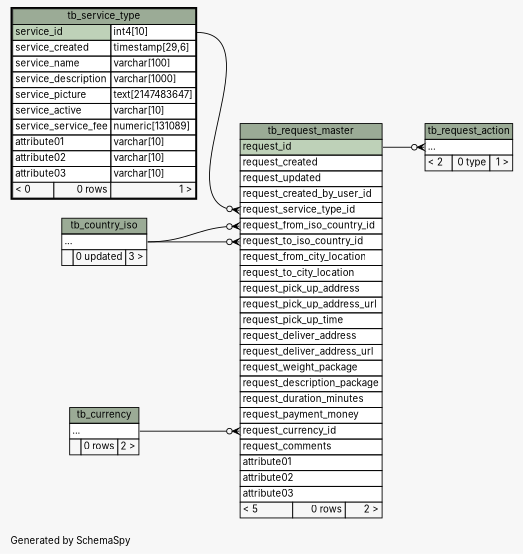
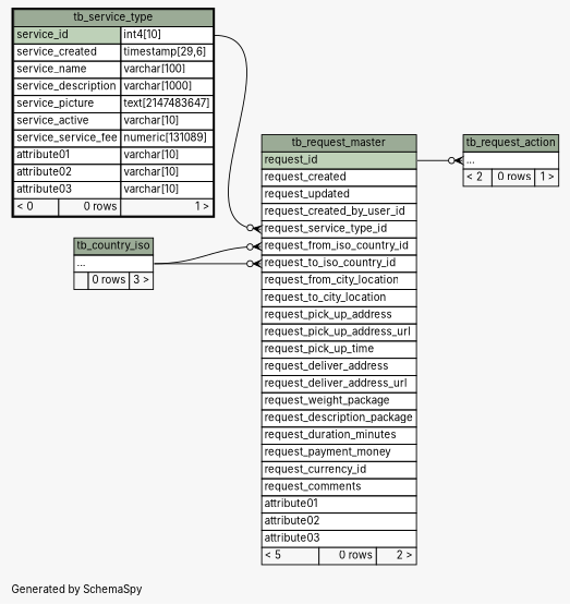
  digraph {
    bgcolor="#f7f7f7"
    fontname=Inter
    fontsize=11
    label="\nGenerated by SchemaSpy"
    labeljust=l
    nodesep=0.18
    rankdir=RL
    ranksep=0.46
    node [fontname=Inter fontsize=11 shape=plaintext]
    edge [arrowhead=none arrowsize=0.8 arrowtail=crowodot dir=back fontname=Inter headport="elipses:e"]
-   n1 [label=<     <TABLE BORDER="0" CELLBORDER="1" CELLSPACING="0" BGCOLOR="#ffffff">       <TR><TD COLSPAN="3" BGCOLOR="#9bab96" ALIGN="CENTER">tb_request_action</TD></TR>       <TR><TD PORT="elipses" COLSPAN="3" ALIGN="LEFT">...</TD></TR>       <TR><TD ALIGN="LEFT" BGCOLOR="#f7f7f7">&lt; 2</TD><TD ALIGN="RIGHT" BGCOLOR="#f7f7f7">0 type</TD><TD ALIGN="RIGHT" BGCOLOR="#f7f7f7">1 &gt;</TD></TR>     </TABLE>>]
+   n1 [label=<     <TABLE BORDER="0" CELLBORDER="1" CELLSPACING="0" BGCOLOR="#ffffff">       <TR><TD COLSPAN="3" BGCOLOR="#9bab96" ALIGN="CENTER">tb_request_action</TD></TR>       <TR><TD PORT="elipses" COLSPAN="3" ALIGN="LEFT">...</TD></TR>       <TR><TD ALIGN="LEFT" BGCOLOR="#f7f7f7">&lt; 2</TD><TD ALIGN="RIGHT" BGCOLOR="#f7f7f7">0 rows</TD><TD ALIGN="RIGHT" BGCOLOR="#f7f7f7">1 &gt;</TD></TR>     </TABLE>>]
    n2 [label=<     <TABLE BORDER="0" CELLBORDER="1" CELLSPACING="0" BGCOLOR="#ffffff">       <TR><TD COLSPAN="3" BGCOLOR="#9bab96" ALIGN="CENTER">tb_request_master</TD></TR>       <TR><TD PORT="request_id" COLSPAN="3" BGCOLOR="#bed1b8" ALIGN="LEFT">request_id</TD></TR>       <TR><TD PORT="request_created" COLSPAN="3" ALIGN="LEFT">request_created</TD></TR>       <TR><TD PORT="request_updated" COLSPAN="3" ALIGN="LEFT">request_updated</TD></TR>       <TR><TD PORT="request_created_by_user_id" COLSPAN="3" ALIGN="LEFT">request_created_by_user_id</TD></TR>       <TR><TD PORT="request_service_type_id" COLSPAN="3" ALIGN="LEFT">request_service_type_id</TD></TR>       <TR><TD PORT="request_from_iso_country_id" COLSPAN="3" ALIGN="LEFT">request_from_iso_country_id</TD></TR>       <TR><TD PORT="request_to_iso_country_id" COLSPAN="3" ALIGN="LEFT">request_to_iso_country_id</TD></TR>       <TR><TD PORT="request_from_city_location" COLSPAN="3" ALIGN="LEFT">request_from_city_location</TD></TR>       <TR><TD PORT="request_to_city_location" COLSPAN="3" ALIGN="LEFT">request_to_city_location</TD></TR>       <TR><TD PORT="request_pick_up_address" COLSPAN="3" ALIGN="LEFT">request_pick_up_address</TD></TR>       <TR><TD PORT="request_pick_up_address_url" COLSPAN="3" ALIGN="LEFT">request_pick_up_address_url</TD></TR>       <TR><TD PORT="request_pick_up_time" COLSPAN="3" ALIGN="LEFT">request_pick_up_time</TD></TR>       <TR><TD PORT="request_deliver_address" COLSPAN="3" ALIGN="LEFT">request_deliver_address</TD></TR>       <TR><TD PORT="request_deliver_address_url" COLSPAN="3" ALIGN="LEFT">request_deliver_address_url</TD></TR>       <TR><TD PORT="request_weight_package" COLSPAN="3" ALIGN="LEFT">request_weight_package</TD></TR>       <TR><TD PORT="request_description_package" COLSPAN="3" ALIGN="LEFT">request_description_package</TD></TR>       <TR><TD PORT="request_duration_minutes" COLSPAN="3" ALIGN="LEFT">request_duration_minutes</TD></TR>       <TR><TD PORT="request_payment_money" COLSPAN="3" ALIGN="LEFT">request_payment_money</TD></TR>       <TR><TD PORT="request_currency_id" COLSPAN="3" ALIGN="LEFT">request_currency_id</TD></TR>       <TR><TD PORT="request_comments" COLSPAN="3" ALIGN="LEFT">request_comments</TD></TR>       <TR><TD PORT="attribute01" COLSPAN="3" ALIGN="LEFT">attribute01</TD></TR>       <TR><TD PORT="attribute02" COLSPAN="3" ALIGN="LEFT">attribute02</TD></TR>       <TR><TD PORT="attribute03" COLSPAN="3" ALIGN="LEFT">attribute03</TD></TR>       <TR><TD ALIGN="LEFT" BGCOLOR="#f7f7f7">&lt; 5</TD><TD ALIGN="RIGHT" BGCOLOR="#f7f7f7">0 rows</TD><TD ALIGN="RIGHT" BGCOLOR="#f7f7f7">2 &gt;</TD></TR>     </TABLE>>]
-   n3 [label=<     <TABLE BORDER="0" CELLBORDER="1" CELLSPACING="0" BGCOLOR="#ffffff">       <TR><TD COLSPAN="3" BGCOLOR="#9bab96" ALIGN="CENTER">tb_country_iso</TD></TR>       <TR><TD PORT="elipses" COLSPAN="3" ALIGN="LEFT">...</TD></TR>       <TR><TD ALIGN="LEFT" BGCOLOR="#f7f7f7">  </TD><TD ALIGN="RIGHT" BGCOLOR="#f7f7f7">0 updated</TD><TD ALIGN="RIGHT" BGCOLOR="#f7f7f7">3 &gt;</TD></TR>     </TABLE>>]
-   n4 [label=<     <TABLE BORDER="0" CELLBORDER="1" CELLSPACING="0" BGCOLOR="#ffffff">       <TR><TD COLSPAN="3" BGCOLOR="#9bab96" ALIGN="CENTER">tb_currency</TD></TR>       <TR><TD PORT="elipses" COLSPAN="3" ALIGN="LEFT">...</TD></TR>       <TR><TD ALIGN="LEFT" BGCOLOR="#f7f7f7">  </TD><TD ALIGN="RIGHT" BGCOLOR="#f7f7f7">0 rows</TD><TD ALIGN="RIGHT" BGCOLOR="#f7f7f7">2 &gt;</TD></TR>     </TABLE>>]
+   n3 [label=<     <TABLE BORDER="0" CELLBORDER="1" CELLSPACING="0" BGCOLOR="#ffffff">       <TR><TD COLSPAN="3" BGCOLOR="#9bab96" ALIGN="CENTER">tb_country_iso</TD></TR>       <TR><TD PORT="elipses" COLSPAN="3" ALIGN="LEFT">...</TD></TR>       <TR><TD ALIGN="LEFT" BGCOLOR="#f7f7f7">  </TD><TD ALIGN="RIGHT" BGCOLOR="#f7f7f7">0 rows</TD><TD ALIGN="RIGHT" BGCOLOR="#f7f7f7">3 &gt;</TD></TR>     </TABLE>>]
    n5 [label=<     <TABLE BORDER="2" CELLBORDER="1" CELLSPACING="0" BGCOLOR="#ffffff">       <TR><TD COLSPAN="3" BGCOLOR="#9bab96" ALIGN="CENTER">tb_service_type</TD></TR>       <TR><TD PORT="service_id" COLSPAN="2" BGCOLOR="#bed1b8" ALIGN="LEFT">service_id</TD><TD PORT="service_id.type" ALIGN="LEFT">int4[10]</TD></TR>       <TR><TD PORT="service_created" COLSPAN="2" ALIGN="LEFT">service_created</TD><TD PORT="service_created.type" ALIGN="LEFT">timestamp[29,6]</TD></TR>       <TR><TD PORT="service_name" COLSPAN="2" ALIGN="LEFT">service_name</TD><TD PORT="service_name.type" ALIGN="LEFT">varchar[100]</TD></TR>       <TR><TD PORT="service_description" COLSPAN="2" ALIGN="LEFT">service_description</TD><TD PORT="service_description.type" ALIGN="LEFT">varchar[1000]</TD></TR>       <TR><TD PORT="service_picture" COLSPAN="2" ALIGN="LEFT">service_picture</TD><TD PORT="service_picture.type" ALIGN="LEFT">text[2147483647]</TD></TR>       <TR><TD PORT="service_active" COLSPAN="2" ALIGN="LEFT">service_active</TD><TD PORT="service_active.type" ALIGN="LEFT">varchar[10]</TD></TR>       <TR><TD PORT="service_service_fee" COLSPAN="2" ALIGN="LEFT">service_service_fee</TD><TD PORT="service_service_fee.type" ALIGN="LEFT">numeric[131089]</TD></TR>       <TR><TD PORT="attribute01" COLSPAN="2" ALIGN="LEFT">attribute01</TD><TD PORT="attribute01.type" ALIGN="LEFT">varchar[10]</TD></TR>       <TR><TD PORT="attribute02" COLSPAN="2" ALIGN="LEFT">attribute02</TD><TD PORT="attribute02.type" ALIGN="LEFT">varchar[10]</TD></TR>       <TR><TD PORT="attribute03" COLSPAN="2" ALIGN="LEFT">attribute03</TD><TD PORT="attribute03.type" ALIGN="LEFT">varchar[10]</TD></TR>       <TR><TD ALIGN="LEFT" BGCOLOR="#f7f7f7">&lt; 0</TD><TD ALIGN="RIGHT" BGCOLOR="#f7f7f7">0 rows</TD><TD ALIGN="RIGHT" BGCOLOR="#f7f7f7">1 &gt;</TD></TR>     </TABLE>>]
    n1 -> n2 [headport="request_id:e" tailport="elipses:w"]
    n2 -> n3 [tailport="request_from_iso_country_id:w"]
    n2 -> n3 [tailport="request_to_iso_country_id:w"]
-   n2 -> n4 [tailport="request_currency_id:w"]
    n2 -> n5 [headport="service_id.type:e" tailport="request_service_type_id:w"]
  }
